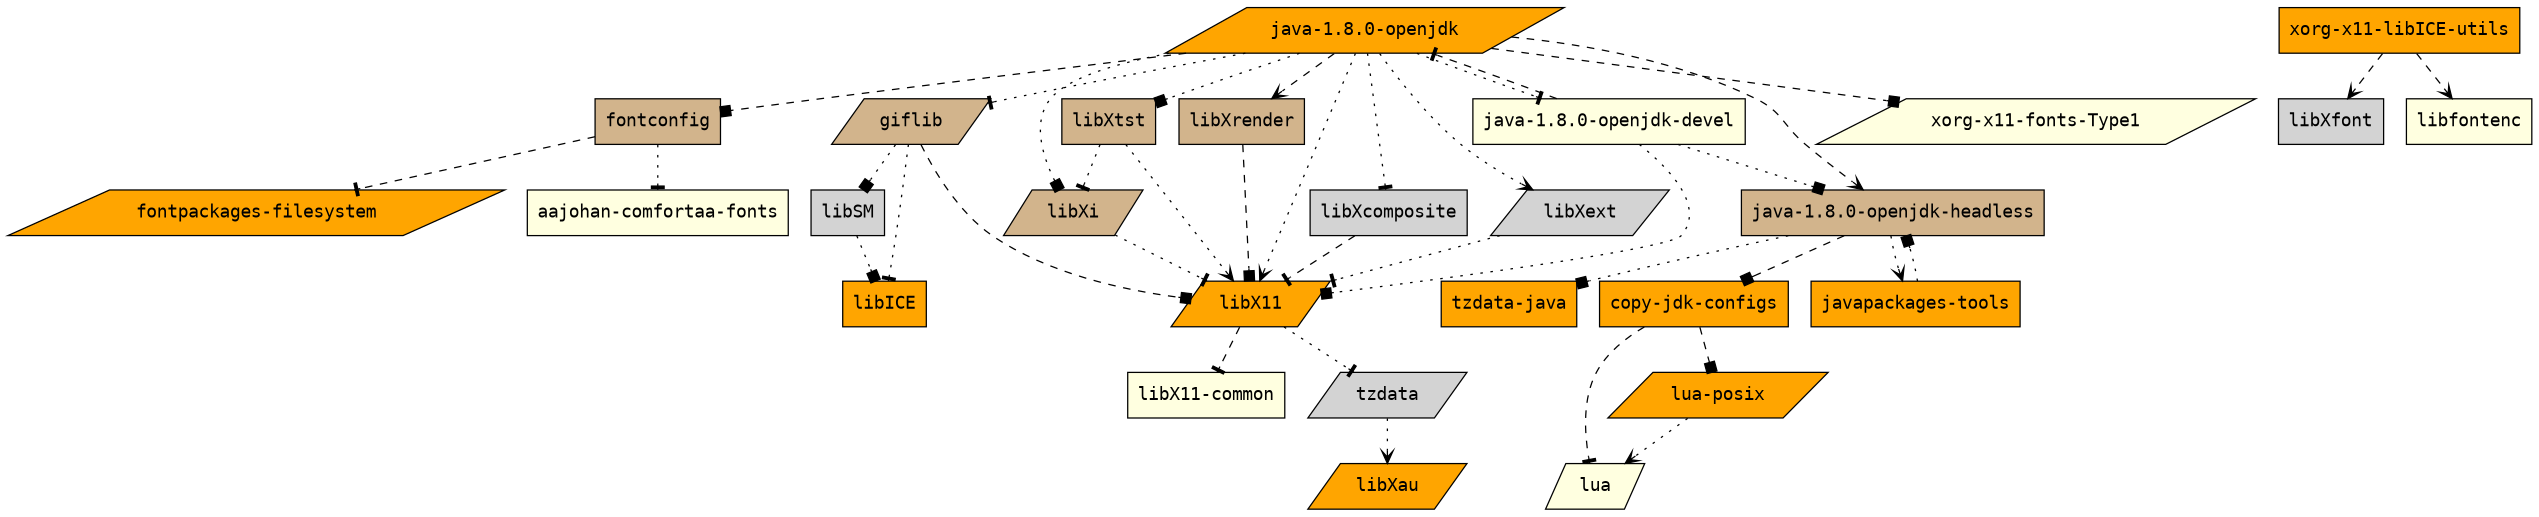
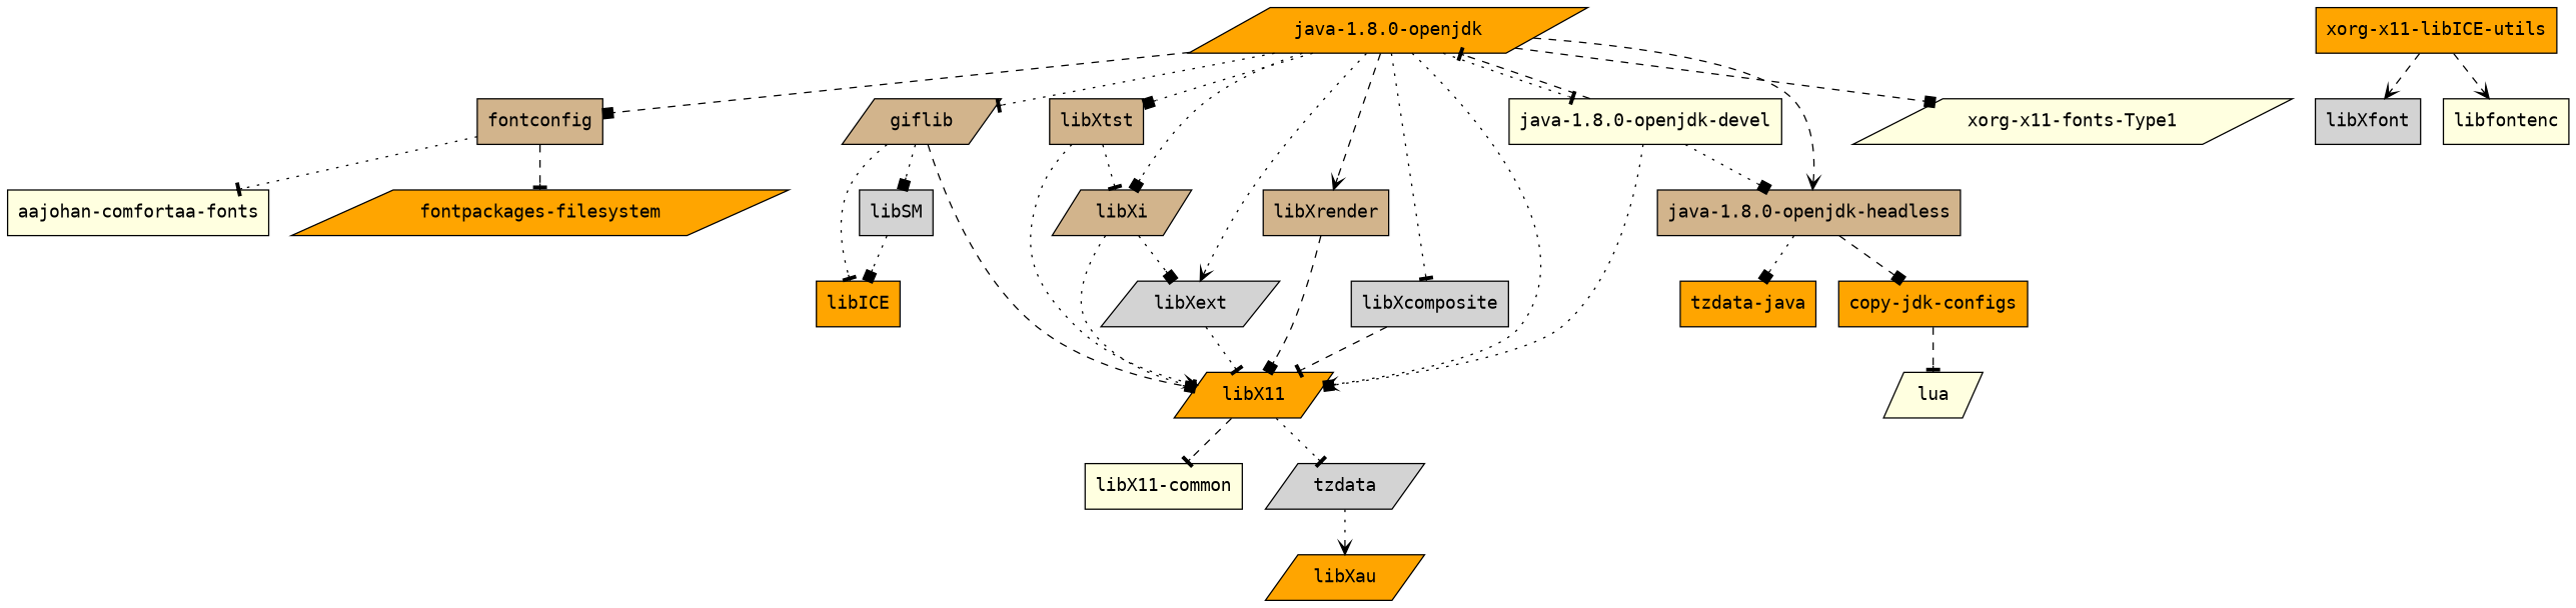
  strict digraph {
    node [fillcolor=orange fontname=monospace shape=box style=filled]
    edge [arrowhead=box style=dotted]
    "aajohan-comfortaa-fonts" [fillcolor=lightyellow]
    "fontpackages-filesystem" [shape=parallelogram]
    lua [fillcolor=lightyellow shape=parallelogram]
    "copy-jdk-configs"
-   "lua-posix" [shape=parallelogram]
    fontconfig [fillcolor=tan]
    giflib [fillcolor=tan shape=parallelogram]
    libICE
    libSM [fillcolor=lightgrey]
    libX11 [shape=parallelogram]
    "libX11-common" [fillcolor=lightyellow]
    n12 [fillcolor=lightgrey label=tzdata shape=parallelogram]
    libXau [shape=parallelogram]
    "java-1.8.0-openjdk-devel" [fillcolor=lightyellow]
    "java-1.8.0-openjdk" [shape=parallelogram]
    "java-1.8.0-openjdk-headless" [fillcolor=tan]
    libXcomposite [fillcolor=lightgrey]
    libXext [fillcolor=lightgrey shape=parallelogram]
    libXi [fillcolor=tan shape=parallelogram]
    libXrender [fillcolor=tan]
    libXtst [fillcolor=tan]
    "xorg-x11-fonts-Type1" [fillcolor=lightyellow shape=parallelogram]
-   "javapackages-tools"
    "tzdata-java"
    libXfont [fillcolor=lightgrey]
    libfontenc [fillcolor=lightyellow]
    n27 [label="xorg-x11-libICE-utils"]
    "copy-jdk-configs" -> lua [arrowhead=tee style=dashed]
-   "copy-jdk-configs" -> "lua-posix" [style=dashed]
-   "lua-posix" -> lua [arrowhead=vee]
    fontconfig -> "aajohan-comfortaa-fonts" [arrowhead=tee]
    fontconfig -> "fontpackages-filesystem" [arrowhead=tee style=dashed]
    giflib -> libICE [arrowhead=tee]
    giflib -> libSM
    giflib -> libX11 [style=dashed]
    libSM -> libICE
    libX11 -> "libX11-common" [arrowhead=tee style=dashed]
    libX11 -> n12 [arrowhead=tee]
    n12 -> libXau [arrowhead=vee]
    "java-1.8.0-openjdk-devel" -> libX11
    "java-1.8.0-openjdk-devel" -> "java-1.8.0-openjdk" [arrowhead=tee style=dashed]
    "java-1.8.0-openjdk-devel" -> "java-1.8.0-openjdk-headless"
    "java-1.8.0-openjdk" -> fontconfig [style=dashed]
    "java-1.8.0-openjdk" -> giflib [arrowhead=tee]
    "java-1.8.0-openjdk" -> libX11 [arrowhead=vee]
    "java-1.8.0-openjdk" -> "java-1.8.0-openjdk-devel" [arrowhead=tee]
    "java-1.8.0-openjdk" -> "java-1.8.0-openjdk-headless" [arrowhead=vee style=dashed]
    "java-1.8.0-openjdk" -> libXcomposite [arrowhead=tee]
    "java-1.8.0-openjdk" -> libXext [arrowhead=vee]
    "java-1.8.0-openjdk" -> libXi
    "java-1.8.0-openjdk" -> libXrender [arrowhead=vee style=dashed]
    "java-1.8.0-openjdk" -> libXtst
    "java-1.8.0-openjdk" -> "xorg-x11-fonts-Type1" [style=dashed]
    "java-1.8.0-openjdk-headless" -> "copy-jdk-configs" [style=dashed]
-   "java-1.8.0-openjdk-headless" -> "javapackages-tools" [arrowhead=vee]
    "java-1.8.0-openjdk-headless" -> "tzdata-java"
    libXcomposite -> libX11 [arrowhead=tee style=dashed]
    libXext -> libX11 [arrowhead=tee]
    libXi -> libX11 [arrowhead=tee]
+   libXi -> libXext
    libXrender -> libX11 [style=dashed]
    libXtst -> libX11 [arrowhead=vee]
    libXtst -> libXi [arrowhead=tee]
-   "javapackages-tools" -> "java-1.8.0-openjdk-headless"
    n27 -> libXfont [arrowhead=vee style=dashed]
    n27 -> libfontenc [arrowhead=vee style=dashed]
  }
